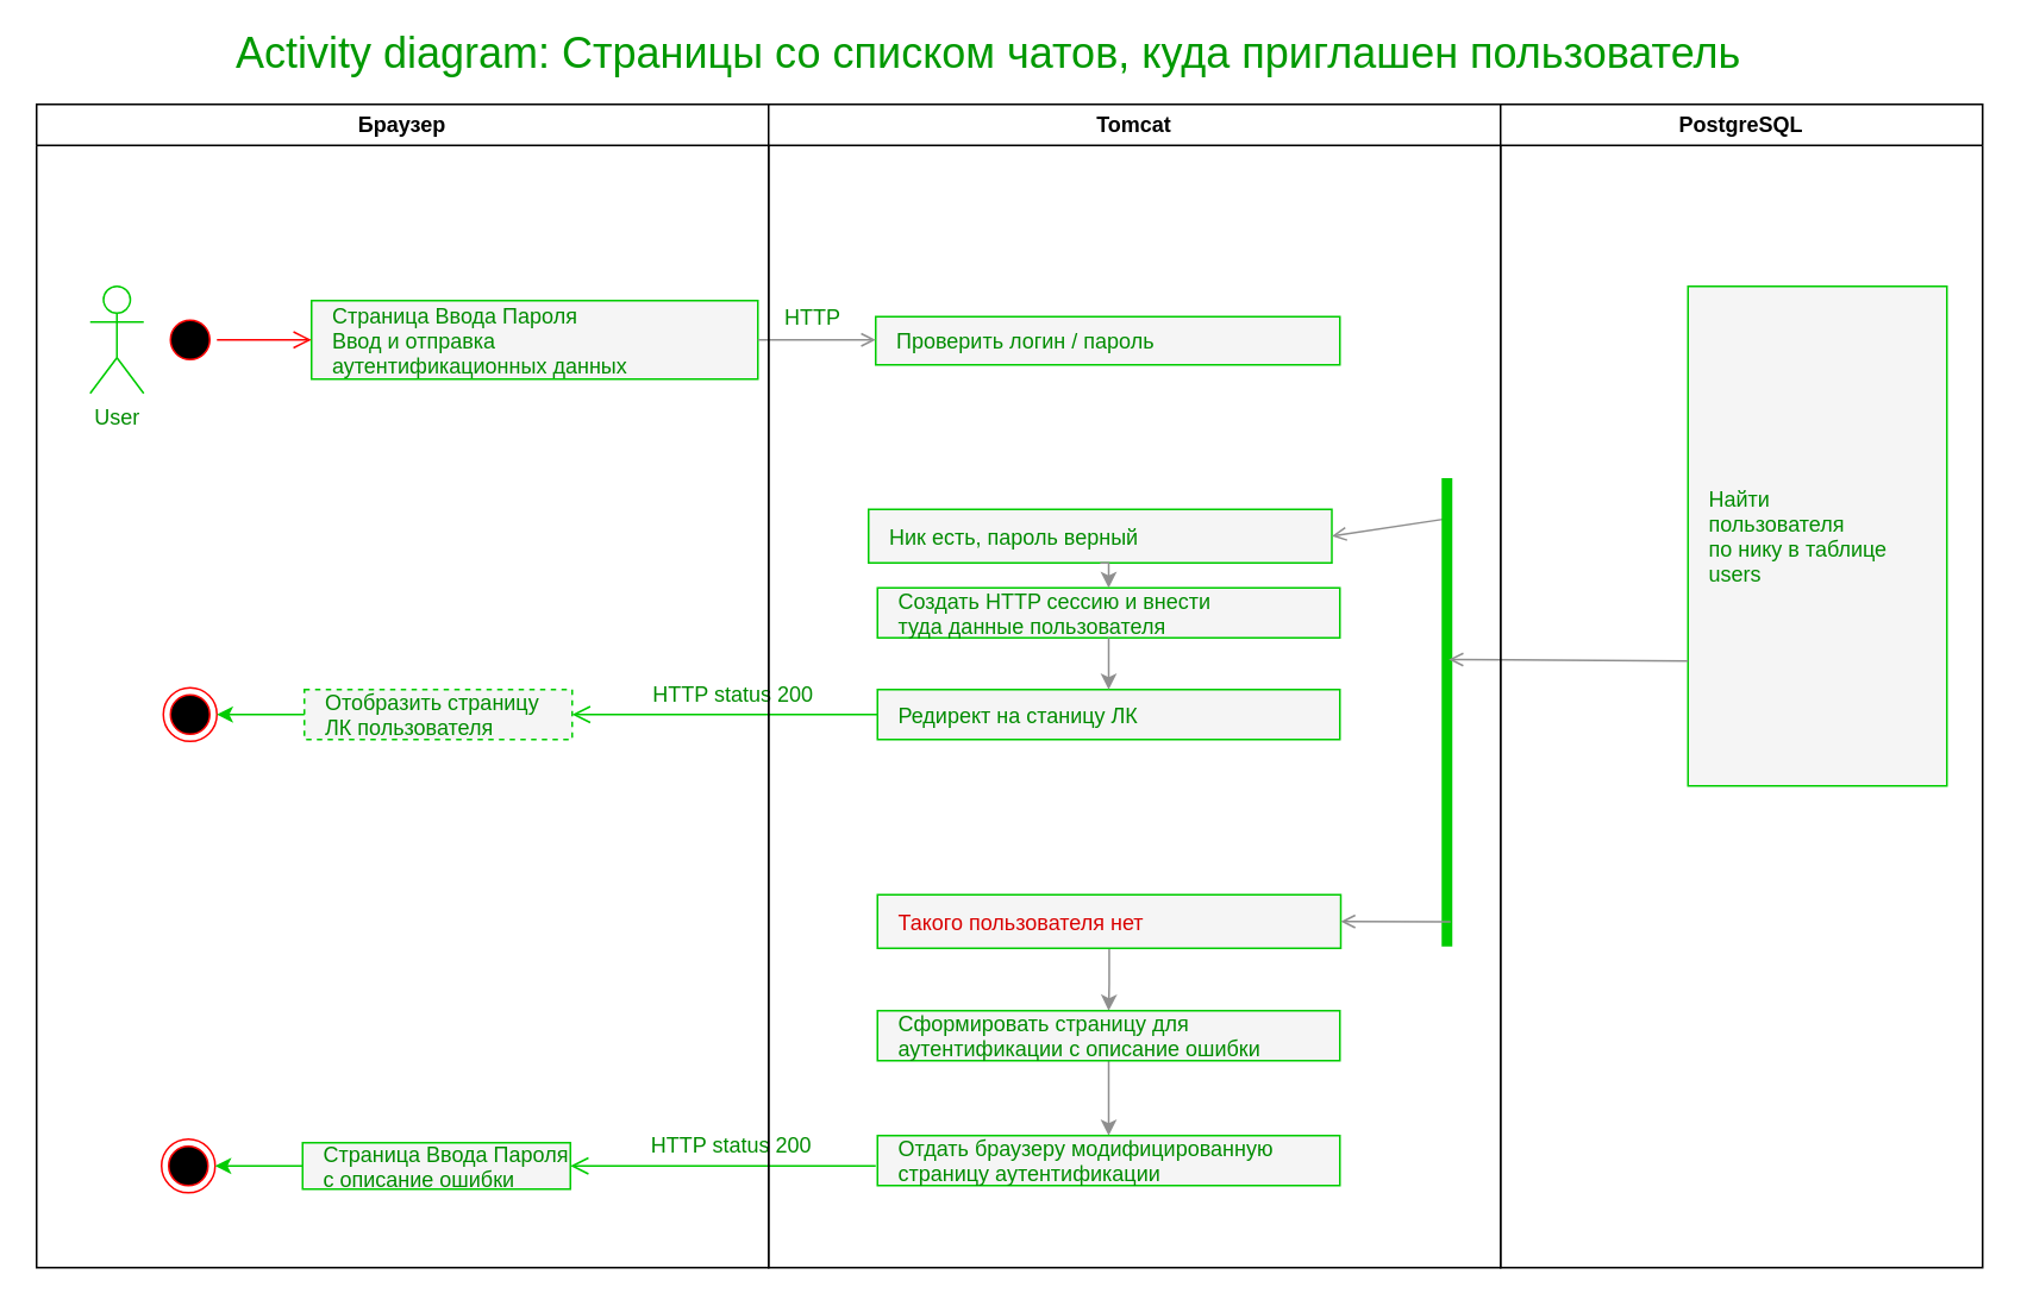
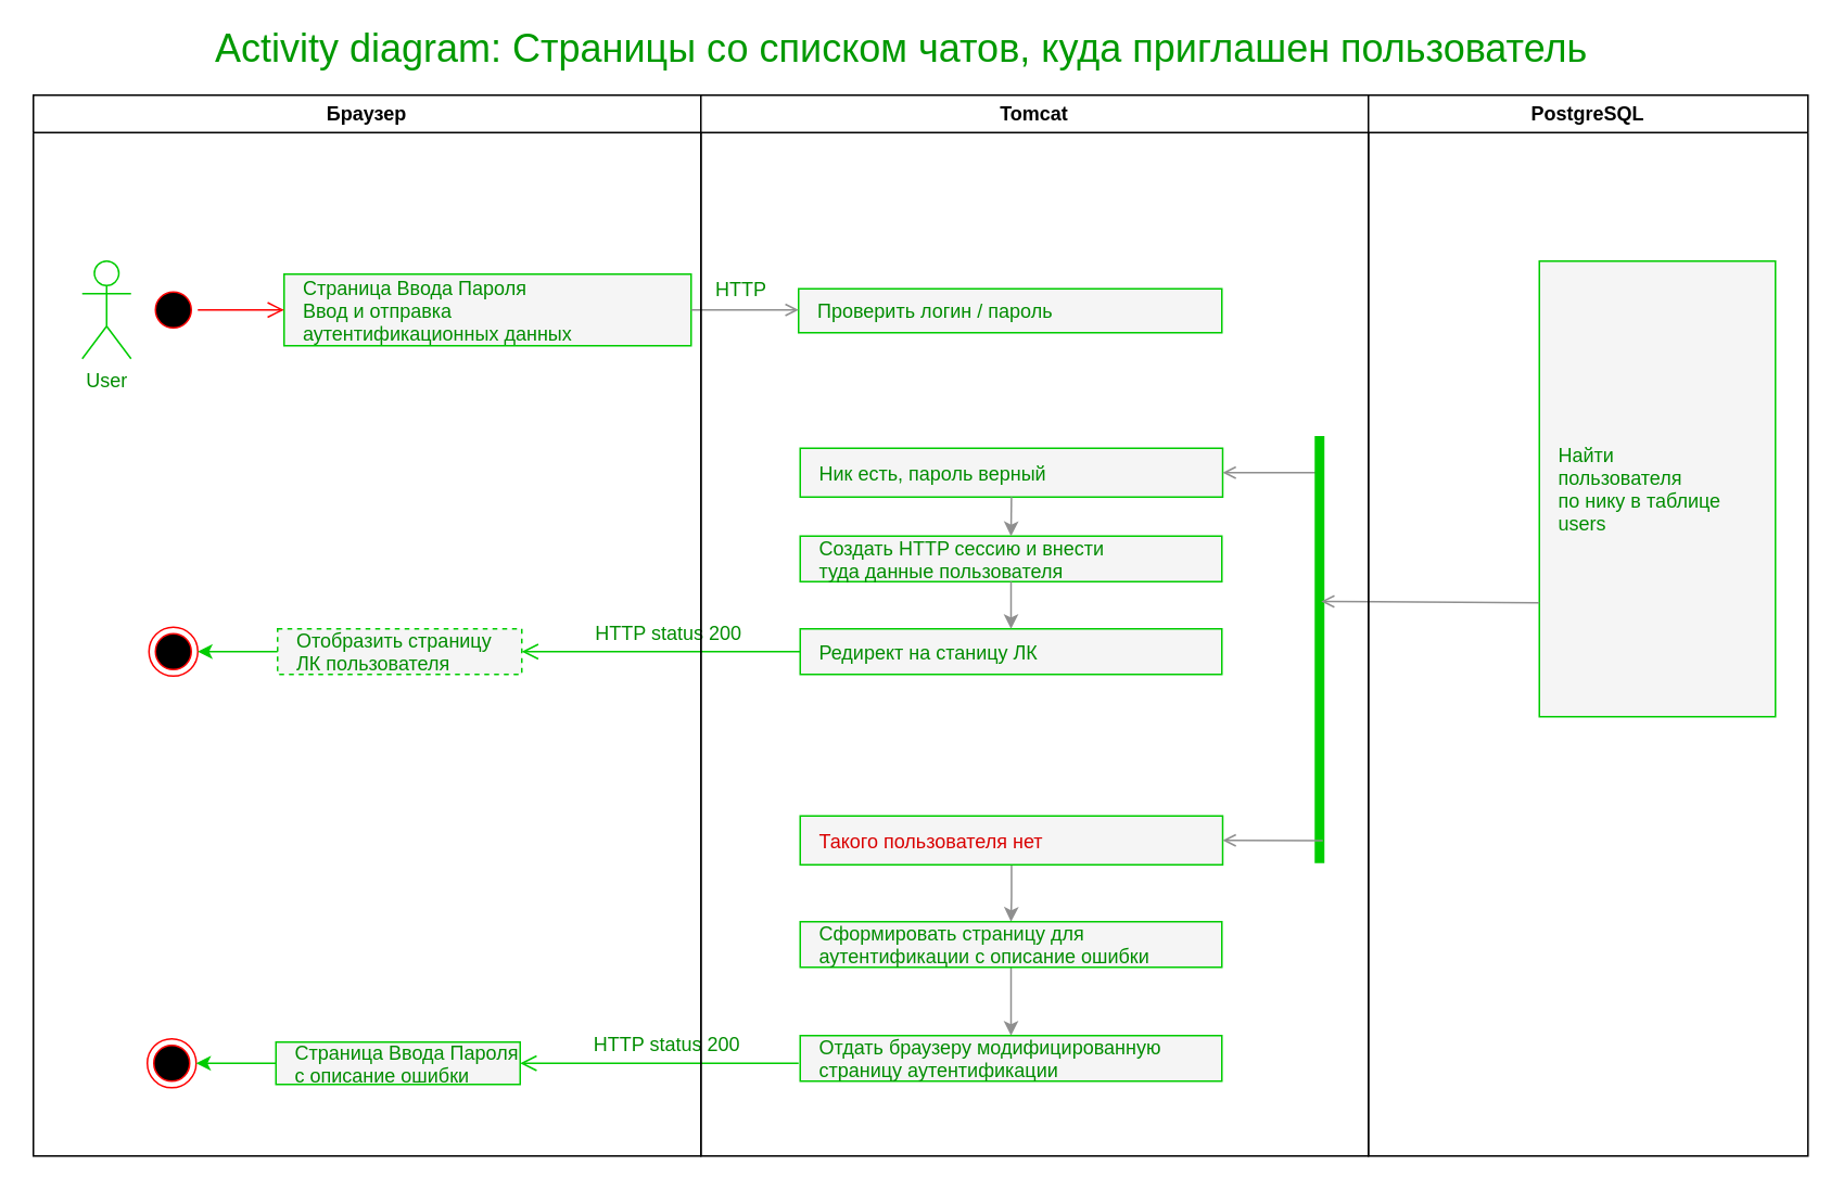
  <mxCell id="0" />
  <mxCell id="1" parent="0" />
- <mxCell id="2" value="Ник есть, пароль верный" style="align=left;spacingLeft=10;fillColor=#f5f5f5;strokeColor=#00CC00;fontColor=#008C00;container=0;" parent="1" vertex="1"><mxGeometry x="486" y="285" width="259.5" height="30" as="geometry" /></mxCell>
+ <mxCell id="2" value="Ник есть, пароль верный" style="align=left;spacingLeft=10;fillColor=#f5f5f5;strokeColor=#00CC00;fontColor=#008C00;container=0;" parent="1" vertex="1"><mxGeometry x="491" y="275" width="259.5" height="30" as="geometry" /></mxCell>
  <mxCell id="3" value="Проверить логин / пароль" style="align=left;spacingLeft=10;fillColor=#f5f5f5;strokeColor=#00CC00;fontColor=#008C00;container=0;" parent="1" vertex="1"><mxGeometry x="490" y="177" width="260" height="27" as="geometry" /></mxCell>
  <mxCell id="4" value="Найти&#10;пользователя&#10;по нику в таблице &#10;users" style="align=left;spacingLeft=10;fillColor=#f5f5f5;strokeColor=#00CC00;fontColor=#008C00;container=0;" parent="1" vertex="1"><mxGeometry x="945" y="160" width="145" height="280" as="geometry" /></mxCell>
  <mxCell id="5" value="Страница Ввода Пароля&#10;Ввод и отправка &#10;аутентификационных данных" style="align=left;spacingLeft=10;fillColor=#f5f5f5;strokeColor=#00CC00;fontColor=#008C00;container=0;" parent="1" vertex="1"><mxGeometry x="174" y="168" width="250" height="44" as="geometry" /></mxCell>
  <mxCell id="6" value="" style="edgeStyle=elbowEdgeStyle;elbow=horizontal;verticalAlign=bottom;endArrow=open;endSize=8;strokeColor=#FF0000;endFill=1;rounded=0" parent="1" source="10" target="5" edge="1"><mxGeometry x="300" y="191" as="geometry"><mxPoint x="285" y="191" as="targetPoint" /></mxGeometry></mxCell>
  <mxCell id="7" value="User" style="shape=umlActor;verticalLabelPosition=bottom;verticalAlign=top;html=1;strokeColor=#00CC00;fontColor=#008C00;container=0;" parent="1" vertex="1"><mxGeometry x="50" y="160" width="30" height="60" as="geometry" /></mxCell>
  <mxCell id="8" value="" style="endArrow=open;endFill=1;rounded=0;exitX=1;exitY=0.5;exitDx=0;exitDy=0;fontColor=#00CC00;strokeWidth=1;strokeColor=#8F8F8F;" parent="1" source="5" edge="1"><mxGeometry x="520" y="374" as="geometry"><mxPoint x="490" y="190" as="targetPoint" /></mxGeometry></mxCell>
  <mxCell id="9" value="HTTP status 200" style="text;html=1;fillColor=none;align=center;verticalAlign=middle;whiteSpace=wrap;rounded=0;fontColor=#008C00;container=0;" parent="1" vertex="1"><mxGeometry x="350" y="379" width="121" height="20" as="geometry" /></mxCell>
  <mxCell id="10" value="" style="ellipse;shape=startState;fillColor=#000000;strokeColor=#ff0000;container=0;" parent="1" vertex="1"><mxGeometry x="91" y="175" width="30" height="30" as="geometry" /></mxCell>
  <mxCell id="11" value="Редирект на станицу ЛК" style="align=left;spacingLeft=10;fillColor=#f5f5f5;strokeColor=#00CC00;fontColor=#008C00;container=0;" parent="1" vertex="1"><mxGeometry x="491" y="386" width="259" height="28" as="geometry" /></mxCell>
  <mxCell id="12" value="" style="endArrow=open;endFill=1;rounded=0;fontColor=#00CC00;strokeWidth=1;exitX=0.086;exitY=0.433;exitDx=0;exitDy=0;exitPerimeter=0;entryX=1;entryY=0.5;entryDx=0;entryDy=0;strokeColor=#8F8F8F;" parent="1" source="15" target="2" edge="1"><mxGeometry x="362" y="159" as="geometry"><mxPoint x="822" y="305" as="targetPoint" /><mxPoint x="860" y="290.25" as="sourcePoint" /></mxGeometry></mxCell>
  <mxCell id="13" value="" style="ellipse;shape=endState;fillColor=#000000;strokeColor=#ff0000;container=0;" parent="1" vertex="1"><mxGeometry x="91" y="385" width="30" height="30" as="geometry" /></mxCell>
  <mxCell id="14" value="" style="edgeStyle=elbowEdgeStyle;elbow=horizontal;verticalAlign=bottom;endArrow=open;endSize=8;endFill=1;rounded=0;exitX=0;exitY=0.5;exitDx=0;exitDy=0;strokeColor=#00CC00;entryX=1;entryY=0.5;entryDx=0;entryDy=0;" parent="1" source="11" target="24" edge="1"><mxGeometry x="130" y="12" as="geometry"><mxPoint x="420" y="400" as="targetPoint" /><mxPoint x="42" y="295" as="sourcePoint" /></mxGeometry></mxCell>
  <mxCell id="15" value="" style="shape=line;strokeWidth=6;rotation=90;strokeColor=#00CC00;" parent="1" vertex="1"><mxGeometry x="678.75" y="391.25" width="262.5" height="15" as="geometry" /></mxCell>
  <mxCell id="16" value="" style="endArrow=open;endFill=1;rounded=0;fontColor=#00CC00;strokeWidth=1;exitX=0;exitY=0.75;exitDx=0;exitDy=0;strokeColor=#8F8F8F;entryX=0.387;entryY=0.433;entryDx=0;entryDy=0;entryPerimeter=0;" parent="1" source="4" target="15" edge="1"><mxGeometry x="372" y="169" as="geometry"><mxPoint x="880" y="370" as="targetPoint" /><mxPoint x="905" y="300.08" as="sourcePoint" /></mxGeometry></mxCell>
  <mxCell id="17" value="" style="edgeStyle=orthogonalEdgeStyle;rounded=0;orthogonalLoop=1;jettySize=auto;html=1;strokeColor=#8F8F8F;" parent="1" source="18" target="20" edge="1"><mxGeometry relative="1" as="geometry" /></mxCell>
  <mxCell id="18" value="Такого пользователя нет" style="align=left;spacingLeft=10;fillColor=#f5f5f5;strokeColor=#00CC00;container=0;fontColor=#D90000;" parent="1" vertex="1"><mxGeometry x="491" y="501" width="259.5" height="30" as="geometry" /></mxCell>
  <mxCell id="19" value="" style="edgeStyle=orthogonalEdgeStyle;rounded=0;orthogonalLoop=1;jettySize=auto;html=1;strokeColor=#8F8F8F;strokeWidth=1;fontColor=#D90000;" parent="1" source="20" target="22" edge="1"><mxGeometry relative="1" as="geometry" /></mxCell>
  <mxCell id="20" value="Сформировать страницу для &#10;аутентификации с описание ошибки" style="align=left;spacingLeft=10;fillColor=#f5f5f5;strokeColor=#00CC00;fontColor=#008C00;container=0;" parent="1" vertex="1"><mxGeometry x="491" y="566" width="259" height="28" as="geometry" /></mxCell>
  <mxCell id="21" value="" style="endArrow=open;endFill=1;rounded=0;fontColor=#00CC00;strokeWidth=1;exitX=0.947;exitY=0.367;exitDx=0;exitDy=0;exitPerimeter=0;entryX=1;entryY=0.5;entryDx=0;entryDy=0;strokeColor=#8F8F8F;" parent="1" target="18" edge="1" source="15"><mxGeometry x="362" y="314" as="geometry"><mxPoint x="822" y="460" as="targetPoint" /><mxPoint x="811.005" y="444.025" as="sourcePoint" /></mxGeometry></mxCell>
  <mxCell id="22" value="Отдать браузеру модифицированную &#10;страницу аутентификации" style="align=left;spacingLeft=10;fillColor=#f5f5f5;strokeColor=#00CC00;fontColor=#008C00;container=0;" parent="1" vertex="1"><mxGeometry x="491" y="636" width="259" height="28" as="geometry" /></mxCell>
  <mxCell id="23" value="Activity diagram: Страницы со списком чатов, куда приглашен пользователь" style="text;html=1;strokeColor=none;fillColor=none;align=left;verticalAlign=middle;whiteSpace=wrap;rounded=0;fontSize=24;fontColor=#009900;" parent="1" vertex="1"><mxGeometry x="130" y="20" width="890" height="20" as="geometry" /></mxCell>
  <mxCell id="24" value="Отобразить страницу &#10;ЛК пользователя" style="align=left;spacingLeft=10;fillColor=#f5f5f5;strokeColor=#00CC00;fontColor=#008C00;container=0;dashed=1;" parent="1" vertex="1"><mxGeometry x="170" y="386" width="150" height="28" as="geometry" /></mxCell>
  <mxCell id="25" value="" style="endArrow=classic;html=1;strokeColor=#00CC00;strokeWidth=1;fontSize=24;fontColor=#009900;entryX=1;entryY=0.5;entryDx=0;entryDy=0;exitX=0;exitY=0.5;exitDx=0;exitDy=0;" parent="1" source="24" target="13" edge="1"><mxGeometry width="50" height="50" relative="1" as="geometry"><mxPoint x="590" y="486" as="sourcePoint" /><mxPoint x="640" y="436" as="targetPoint" /></mxGeometry></mxCell>
  <mxCell id="26" value="HTTP status 200" style="text;html=1;fillColor=none;align=center;verticalAlign=middle;whiteSpace=wrap;rounded=0;fontColor=#008C00;container=0;" parent="1" vertex="1"><mxGeometry x="349" y="632" width="121" height="20" as="geometry" /></mxCell>
  <mxCell id="27" value="" style="ellipse;shape=endState;fillColor=#000000;strokeColor=#ff0000;container=0;" parent="1" vertex="1"><mxGeometry x="90" y="638" width="30" height="30" as="geometry" /></mxCell>
  <mxCell id="28" value="" style="edgeStyle=elbowEdgeStyle;elbow=horizontal;verticalAlign=bottom;endArrow=open;endSize=8;endFill=1;rounded=0;exitX=0;exitY=0.5;exitDx=0;exitDy=0;strokeColor=#00CC00;entryX=1;entryY=0.5;entryDx=0;entryDy=0;" parent="1" target="29" edge="1"><mxGeometry x="129" y="265" as="geometry"><mxPoint x="419" y="653" as="targetPoint" /><mxPoint x="490" y="653" as="sourcePoint" /></mxGeometry></mxCell>
  <mxCell id="29" value="Страница Ввода Пароля&#10;с описание ошибки" style="align=left;spacingLeft=10;fillColor=#f5f5f5;strokeColor=#00CC00;fontColor=#008C00;container=0;" parent="1" vertex="1"><mxGeometry x="169" y="640" width="150" height="26" as="geometry" /></mxCell>
  <mxCell id="30" value="" style="endArrow=classic;html=1;strokeColor=#00CC00;strokeWidth=1;fontSize=24;fontColor=#009900;entryX=1;entryY=0.5;entryDx=0;entryDy=0;exitX=0;exitY=0.5;exitDx=0;exitDy=0;" parent="1" source="29" target="27" edge="1"><mxGeometry width="50" height="50" relative="1" as="geometry"><mxPoint x="589" y="739" as="sourcePoint" /><mxPoint x="639" y="689" as="targetPoint" /></mxGeometry></mxCell>
  <mxCell id="31" value="Браузер" style="swimlane;whiteSpace=wrap" parent="1" vertex="1"><mxGeometry x="20" y="58" width="410" height="652" as="geometry" /></mxCell>
  <mxCell id="32" value="HTTP" style="text;html=1;fillColor=none;align=center;verticalAlign=middle;whiteSpace=wrap;rounded=0;fontColor=#008C00;container=0;" parent="1" vertex="1"><mxGeometry x="430" y="168" width="50" height="20" as="geometry" /></mxCell>
  <mxCell id="33" value="Tomcat" style="swimlane;whiteSpace=wrap" parent="1" vertex="1"><mxGeometry x="430" y="58" width="410" height="652" as="geometry" /></mxCell>
  <mxCell id="34" value="Создать HTTP сессию и внести &#10;туда данные пользователя" style="align=left;spacingLeft=10;fillColor=#f5f5f5;strokeColor=#00CC00;fontColor=#008C00;container=0;" parent="33" vertex="1"><mxGeometry x="61" y="271" width="259" height="28" as="geometry" /></mxCell>
  <mxCell id="35" value="PostgreSQL" style="swimlane;whiteSpace=wrap" parent="1" vertex="1"><mxGeometry x="840" y="58" width="270" height="652" as="geometry" /></mxCell>
  <mxCell id="36" value="" style="rounded=0;orthogonalLoop=1;jettySize=auto;html=1;strokeColor=#8F8F8F;" parent="1" source="34" target="11" edge="1"><mxGeometry relative="1" as="geometry"><mxPoint x="630.8" y="470" as="sourcePoint" /><mxPoint x="630.5" y="505" as="targetPoint" /></mxGeometry></mxCell>
  <mxCell id="37" value="" style="edgeStyle=orthogonalEdgeStyle;rounded=0;orthogonalLoop=1;jettySize=auto;html=1;strokeColor=#8F8F8F;entryX=0.5;entryY=0;entryDx=0;entryDy=0;exitX=0.5;exitY=1;exitDx=0;exitDy=0;" parent="1" source="2" target="34" edge="1"><mxGeometry relative="1" as="geometry"><mxPoint x="640.8" y="480" as="sourcePoint" /><mxPoint x="640.5" y="515" as="targetPoint" /></mxGeometry></mxCell>
